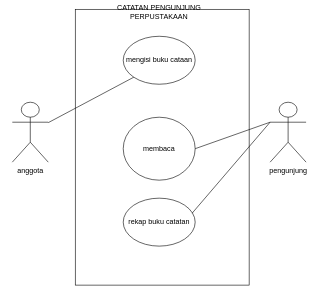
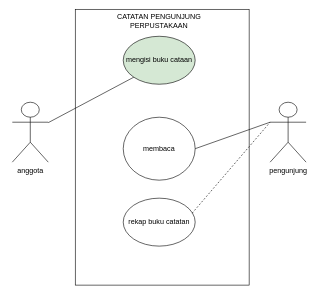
  <mxCell id="0" />
  <mxCell id="1" parent="0" />
  <mxCell id="2" value="" style="rounded=0;whiteSpace=wrap;html=1;rotation=-90;" vertex="1" parent="1"><mxGeometry x="40" y="100" width="460" height="290" as="geometry" /></mxCell>
  <mxCell id="3" value="anggota" style="shape=umlActor;verticalLabelPosition=bottom;verticalAlign=top;html=1;outlineConnect=0;" vertex="1" parent="1"><mxGeometry x="20" y="170" width="60" height="100" as="geometry" /></mxCell>
  <mxCell id="4" value="pengunjung" style="shape=umlActor;verticalLabelPosition=bottom;verticalAlign=top;html=1;outlineConnect=0;" vertex="1" parent="1"><mxGeometry x="450" y="170" width="60" height="100" as="geometry" /></mxCell>
  <mxCell id="5" value="membaca" style="ellipse;whiteSpace=wrap;html=1;" vertex="1" parent="1"><mxGeometry x="205" y="195" width="120" height="105" as="geometry" /></mxCell>
  <mxCell id="6" value="rekap buku catatan" style="ellipse;whiteSpace=wrap;html=1;" vertex="1" parent="1"><mxGeometry x="205" y="330" width="120" height="80" as="geometry" /></mxCell>
- <mxCell id="7" value="mengisi buku cataan" style="ellipse;whiteSpace=wrap;html=1;" vertex="1" parent="1"><mxGeometry x="205" y="60" width="120" height="80" as="geometry" /></mxCell>
- <mxCell id="8" value="CATATAN PENGUNJUNG PERPUSTAKAAN" style="text;html=1;strokeColor=none;fillColor=none;align=center;verticalAlign=middle;whiteSpace=wrap;rounded=0;" vertex="1" parent="1"><mxGeometry x="170" y="5" width="190" height="30" as="geometry" /></mxCell>
+ <mxCell id="7" value="mengisi buku cataan" style="ellipse;whiteSpace=wrap;html=1;fillColor=#d5e8d4;" vertex="1" parent="1"><mxGeometry x="205" y="60" width="120" height="80" as="geometry" /></mxCell>
+ <mxCell id="8" value="CATATAN PENGUNJUNG PERPUSTAKAAN" style="text;html=1;strokeColor=none;fillColor=none;align=center;verticalAlign=middle;whiteSpace=wrap;rounded=0;" vertex="1" parent="1"><mxGeometry x="170" y="20" width="190" height="30" as="geometry" /></mxCell>
  <mxCell id="9" value="" style="endArrow=none;html=1;rounded=0;entryX=0;entryY=1;entryDx=0;entryDy=0;" edge="1" parent="1" source="3" target="7"><mxGeometry width="50" height="50" relative="1" as="geometry"><mxPoint x="240" y="340" as="sourcePoint" /><mxPoint x="290" y="290" as="targetPoint" /></mxGeometry></mxCell>
  <mxCell id="10" value="" style="endArrow=none;html=1;rounded=0;entryX=0;entryY=0.333;entryDx=0;entryDy=0;entryPerimeter=0;exitX=1;exitY=0.5;exitDx=0;exitDy=0;" edge="1" parent="1" source="5" target="4"><mxGeometry width="50" height="50" relative="1" as="geometry"><mxPoint x="240" y="340" as="sourcePoint" /><mxPoint x="290" y="290" as="targetPoint" /></mxGeometry></mxCell>
- <mxCell id="11" value="" style="endArrow=none;html=1;rounded=0;entryX=0;entryY=0.333;entryDx=0;entryDy=0;entryPerimeter=0;exitX=0.958;exitY=0.313;exitDx=0;exitDy=0;exitPerimeter=0;" edge="1" parent="1" source="6" target="4"><mxGeometry width="50" height="50" relative="1" as="geometry"><mxPoint x="335" y="245" as="sourcePoint" /><mxPoint x="460" y="213" as="targetPoint" /></mxGeometry></mxCell>
+ <mxCell id="11" value="" style="endArrow=none;html=1;rounded=0;entryX=0;entryY=0.333;entryDx=0;entryDy=0;entryPerimeter=0;exitX=0.958;exitY=0.313;exitDx=0;exitDy=0;exitPerimeter=0;dashed=1;" edge="1" parent="1" source="6" target="4"><mxGeometry width="50" height="50" relative="1" as="geometry"><mxPoint x="335" y="245" as="sourcePoint" /><mxPoint x="460" y="213" as="targetPoint" /></mxGeometry></mxCell>
